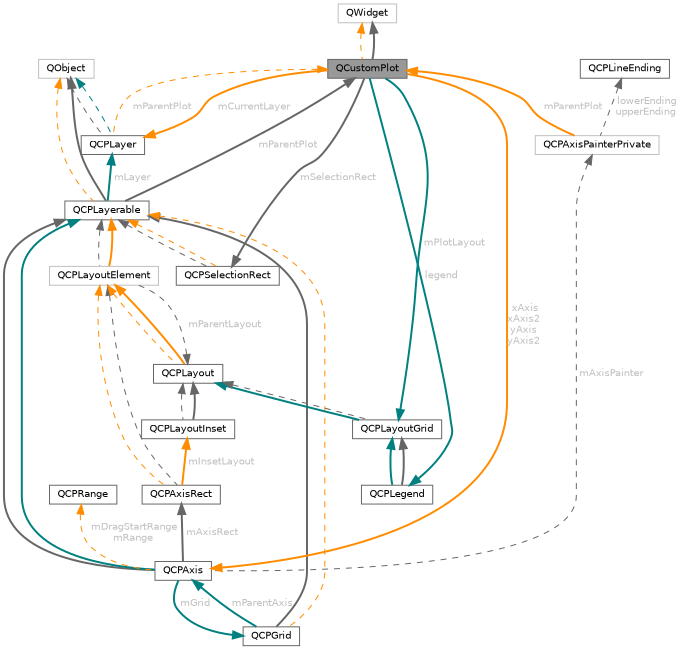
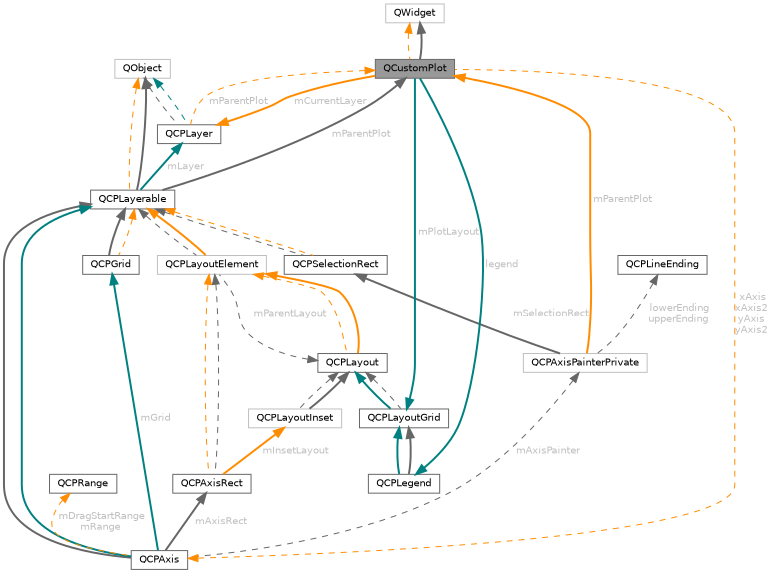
  digraph {
    fontname="DejaVu Sans"
    node [color=gray40 fillcolor=white fontname="DejaVu Sans" fontsize=10 shape=box style=filled]
    edge [color=gray40 dir=back fontname="DejaVu Sans" fontsize=10 labelfontname=Helvetica labelfontsize=10 style=bold]
    n1 [fillcolor=grey60 fontcolor=black height=0.2 label=QCustomPlot width=0.4]
    n2 [height=0.2 label=QCPLayerable width=0.4]
    n3 [height=0.2 label=QCPLayer width=0.4]
    n4 [color=grey75 height=0.2 label=QCPAxisPainterPrivate width=0.4]
    n5 [height=0.2 label=QCPAxis width=0.4]
    n6 [height=0.2 label=QCPGrid width=0.4]
    n7 [color=grey75 height=0.2 label=QCPLayoutElement width=0.4]
    n8 [height=0.2 label=QCPSelectionRect width=0.4]
    n9 [color=grey75 height=0.2 label=QWidget width=0.4]
    n10 [height=0.2 label=QCPAxisRect width=0.4]
    n11 [height=0.2 label=QCPLayout width=0.4]
    n12 [color=grey75 height=0.2 label=QObject width=0.4]
-   n13 [height=0.2 label=QCPLayoutInset width=0.4]
+   n13 [color=grey75 height=0.2 label=QCPLayoutInset width=0.4]
    n14 [height=0.2 label=QCPLayoutGrid width=0.4]
    n15 [height=0.2 label=QCPLegend width=0.4]
    n16 [height=0.2 label=QCPRange width=0.4]
    n17 [height=0.2 label=QCPLineEnding width=0.4]
    n1 -> n2 [fontcolor=grey label=" mParentPlot"]
    n1 -> n3 [color=darkorange fontcolor=grey label=" mParentPlot" style=dashed]
    n1 -> n4 [color=darkorange fontcolor=grey label=" mParentPlot"]
    n2 -> n5
    n2 -> n5 [color=teal]
    n2 -> n6
    n2 -> n6 [color=darkorange style=dashed]
    n2 -> n7 [style=dashed]
    n2 -> n7 [color=darkorange]
    n2 -> n8 [style=dashed]
    n2 -> n8 [color=darkorange style=dashed]
    n3 -> n1 [color=darkorange fontcolor=grey label=" mCurrentLayer"]
    n3 -> n2 [color=teal fontcolor=grey label=" mLayer"]
    n4 -> n5 [fontcolor=grey label=" mAxisPainter" style=dashed]
-   n5 -> n1 [color=darkorange fontcolor=grey label=" xAxis\nxAxis2\nyAxis\nyAxis2"]
-   n5 -> n6 [color=teal fontcolor=grey label=" mParentAxis"]
+   n5 -> n1 [color=darkorange fontcolor=grey label=" xAxis\nxAxis2\nyAxis\nyAxis2" style=dashed]
    n6 -> n5 [color=teal fontcolor=grey label=" mGrid"]
    n7 -> n10 [color=darkorange style=dashed]
    n7 -> n10 [style=dashed]
    n7 -> n11 [color=darkorange style=dashed]
    n7 -> n11 [color=darkorange]
-   n8 -> n1 [fontcolor=grey label=" mSelectionRect"]
+   n8 -> n4 [fontcolor=grey label=" mSelectionRect"]
    n9 -> n1 [color=darkorange style=dashed]
    n9 -> n1
    n10 -> n5 [fontcolor=grey label=" mAxisRect"]
    n11 -> n7 [fontcolor=grey label=" mParentLayout" style=dashed]
    n11 -> n13 [style=dashed]
    n11 -> n13
    n11 -> n14 [color=teal]
    n11 -> n14 [style=dashed]
    n12 -> n2 [color=darkorange style=dashed]
    n12 -> n2
    n12 -> n3 [style=dashed]
    n12 -> n3 [color=teal style=dashed]
    n13 -> n10 [color=darkorange fontcolor=grey label=" mInsetLayout"]
    n14 -> n1 [color=teal fontcolor=grey label=" mPlotLayout"]
    n14 -> n15 [color=teal]
    n14 -> n15
    n15 -> n1 [color=teal fontcolor=grey label=" legend"]
    n16 -> n5 [color=darkorange fontcolor=grey label=" mDragStartRange\nmRange" style=dashed]
    n17 -> n4 [fontcolor=grey label=" lowerEnding\nupperEnding" style=dashed]
  }
